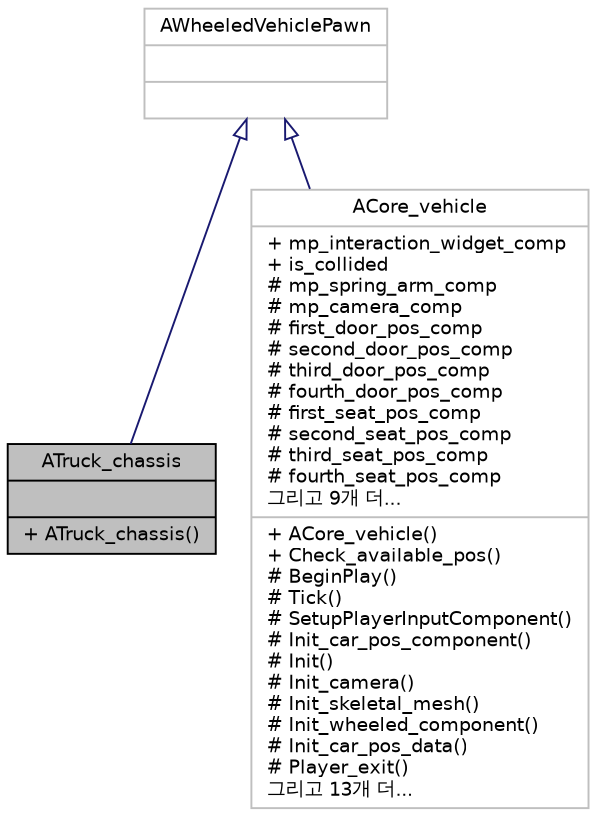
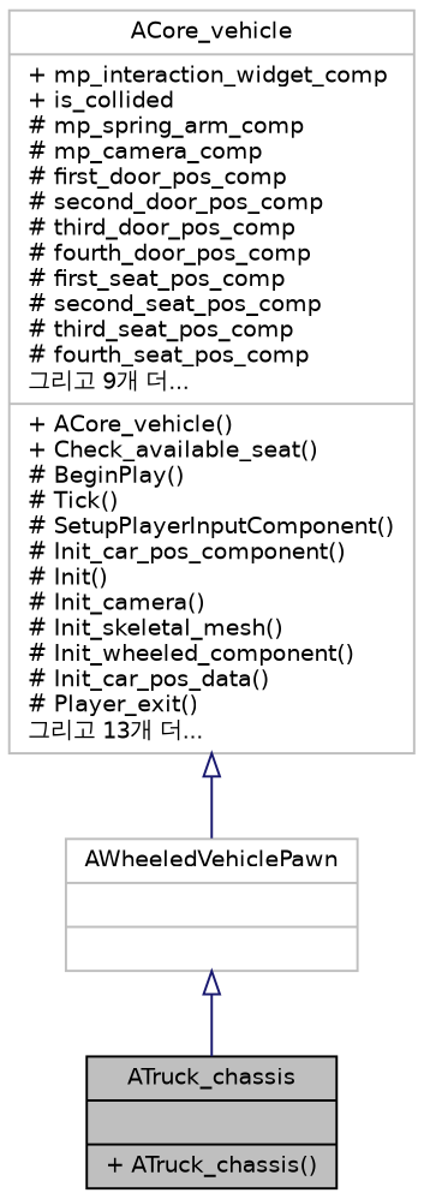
  digraph {
    node [color=grey75 fillcolor=white fontname=Helvetica fontsize=10 shape=record style=filled]
    edge [arrowtail=onormal color=midnightblue dir=back fontname=Helvetica fontsize=10 labelfontname=Helvetica labelfontsize=10 style=solid]
    n1 [color=black fillcolor=grey75 fontcolor=black height=0.2 label="{ATruck_chassis\n||+ ATruck_chassis()\l}" width=0.4]
-   n2 [height=0.2 label="{ACore_vehicle\n|+ mp_interaction_widget_comp\l+ is_collided\l# mp_spring_arm_comp\l# mp_camera_comp\l# first_door_pos_comp\l# second_door_pos_comp\l# third_door_pos_comp\l# fourth_door_pos_comp\l# first_seat_pos_comp\l# second_seat_pos_comp\l# third_seat_pos_comp\l# fourth_seat_pos_comp\l그리고 9개 더...\l|+ ACore_vehicle()\l+ Check_available_pos()\l# BeginPlay()\l# Tick()\l# SetupPlayerInputComponent()\l# Init_car_pos_component()\l# Init()\l# Init_camera()\l# Init_skeletal_mesh()\l# Init_wheeled_component()\l# Init_car_pos_data()\l# Player_exit()\l그리고 13개 더...\l}" width=0.4]
+   n2 [height=0.2 label="{ACore_vehicle\n|+ mp_interaction_widget_comp\l+ is_collided\l# mp_spring_arm_comp\l# mp_camera_comp\l# first_door_pos_comp\l# second_door_pos_comp\l# third_door_pos_comp\l# fourth_door_pos_comp\l# first_seat_pos_comp\l# second_seat_pos_comp\l# third_seat_pos_comp\l# fourth_seat_pos_comp\l그리고 9개 더...\l|+ ACore_vehicle()\l+ Check_available_seat()\l# BeginPlay()\l# Tick()\l# SetupPlayerInputComponent()\l# Init_car_pos_component()\l# Init()\l# Init_camera()\l# Init_skeletal_mesh()\l# Init_wheeled_component()\l# Init_car_pos_data()\l# Player_exit()\l그리고 13개 더...\l}" width=0.4]
    n3 [height=0.2 label="{AWheeledVehiclePawn\n||}" width=0.4]
    n3 -> n1
-   n3 -> n2
+   n2 -> n3
  }
